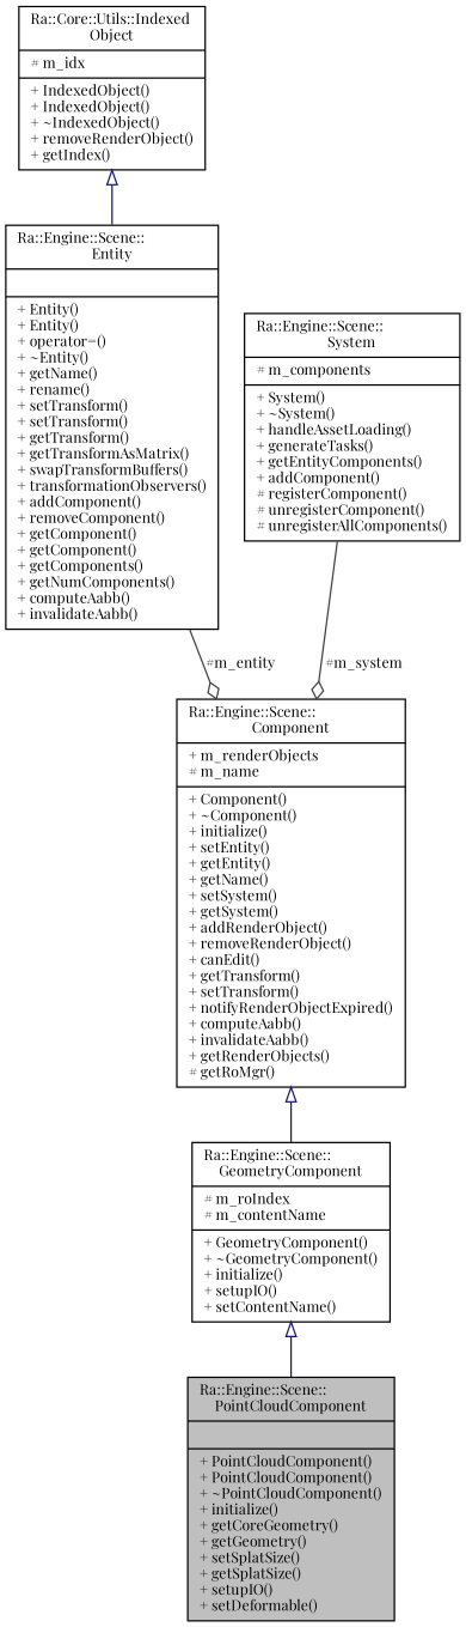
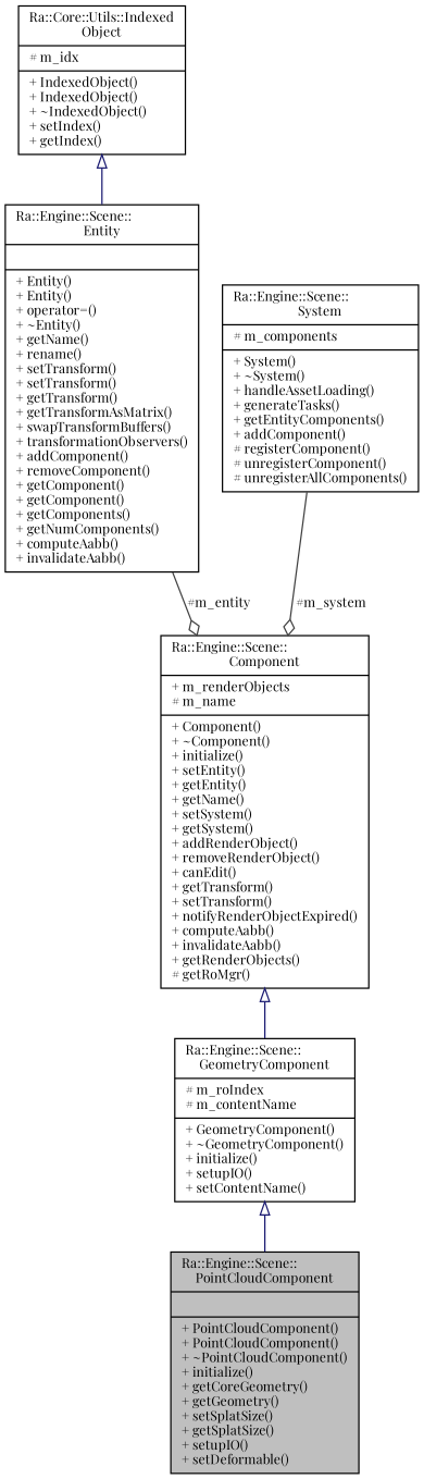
  digraph {
    fontname="Playfair Display"
    node [color=black fillcolor=white fontname="Playfair Display" fontsize=10 shape=record style=filled]
    edge [arrowtail=onormal color=midnightblue dir=back fontname="Playfair Display" fontsize=10 labelfontname=Helvetica labelfontsize=10 style=solid]
    n1 [fillcolor=grey75 fontcolor=black height=0.2 label="{Ra::Engine::Scene::\lPointCloudComponent\n||+ PointCloudComponent()\l+ PointCloudComponent()\l+ ~PointCloudComponent()\l+ initialize()\l+ getCoreGeometry()\l+ getGeometry()\l+ setSplatSize()\l+ getSplatSize()\l+ setupIO()\l+ setDeformable()\l}" width=0.4]
    n2 [height=0.2 label="{Ra::Engine::Scene::\lGeometryComponent\n|# m_roIndex\l# m_contentName\l|+ GeometryComponent()\l+ ~GeometryComponent()\l+ initialize()\l+ setupIO()\l+ setContentName()\l}" width=0.4]
    n3 [height=0.2 label="{Ra::Engine::Scene::\lComponent\n|+ m_renderObjects\l# m_name\l|+ Component()\l+ ~Component()\l+ initialize()\l+ setEntity()\l+ getEntity()\l+ getName()\l+ setSystem()\l+ getSystem()\l+ addRenderObject()\l+ removeRenderObject()\l+ canEdit()\l+ getTransform()\l+ setTransform()\l+ notifyRenderObjectExpired()\l+ computeAabb()\l+ invalidateAabb()\l+ getRenderObjects()\l# getRoMgr()\l}" width=0.4]
    n4 [height=0.2 label="{Ra::Engine::Scene::\lEntity\n||+ Entity()\l+ Entity()\l+ operator=()\l+ ~Entity()\l+ getName()\l+ rename()\l+ setTransform()\l+ setTransform()\l+ getTransform()\l+ getTransformAsMatrix()\l+ swapTransformBuffers()\l+ transformationObservers()\l+ addComponent()\l+ removeComponent()\l+ getComponent()\l+ getComponent()\l+ getComponents()\l+ getNumComponents()\l+ computeAabb()\l+ invalidateAabb()\l}" width=0.4]
-   n5 [height=0.2 label="{Ra::Core::Utils::Indexed\lObject\n|# m_idx\l|+ IndexedObject()\l+ IndexedObject()\l+ ~IndexedObject()\l+ removeRenderObject()\l+ getIndex()\l}" width=0.4]
+   n5 [height=0.2 label="{Ra::Core::Utils::Indexed\lObject\n|# m_idx\l|+ IndexedObject()\l+ IndexedObject()\l+ ~IndexedObject()\l+ setIndex()\l+ getIndex()\l}" width=0.4]
    n6 [height=0.2 label="{Ra::Engine::Scene::\lSystem\n|# m_components\l|+ System()\l+ ~System()\l+ handleAssetLoading()\l+ generateTasks()\l+ getEntityComponents()\l+ addComponent()\l# registerComponent()\l# unregisterComponent()\l# unregisterAllComponents()\l}" width=0.4]
    n2 -> n1
    n3 -> n2
    n4 -> n3 [arrowhead=odiamond color=grey25 label=" #m_entity" arrowtail="" dir=""]
    n5 -> n4
    n6 -> n3 [arrowhead=odiamond color=grey25 label=" #m_system" arrowtail="" dir=""]
  }
